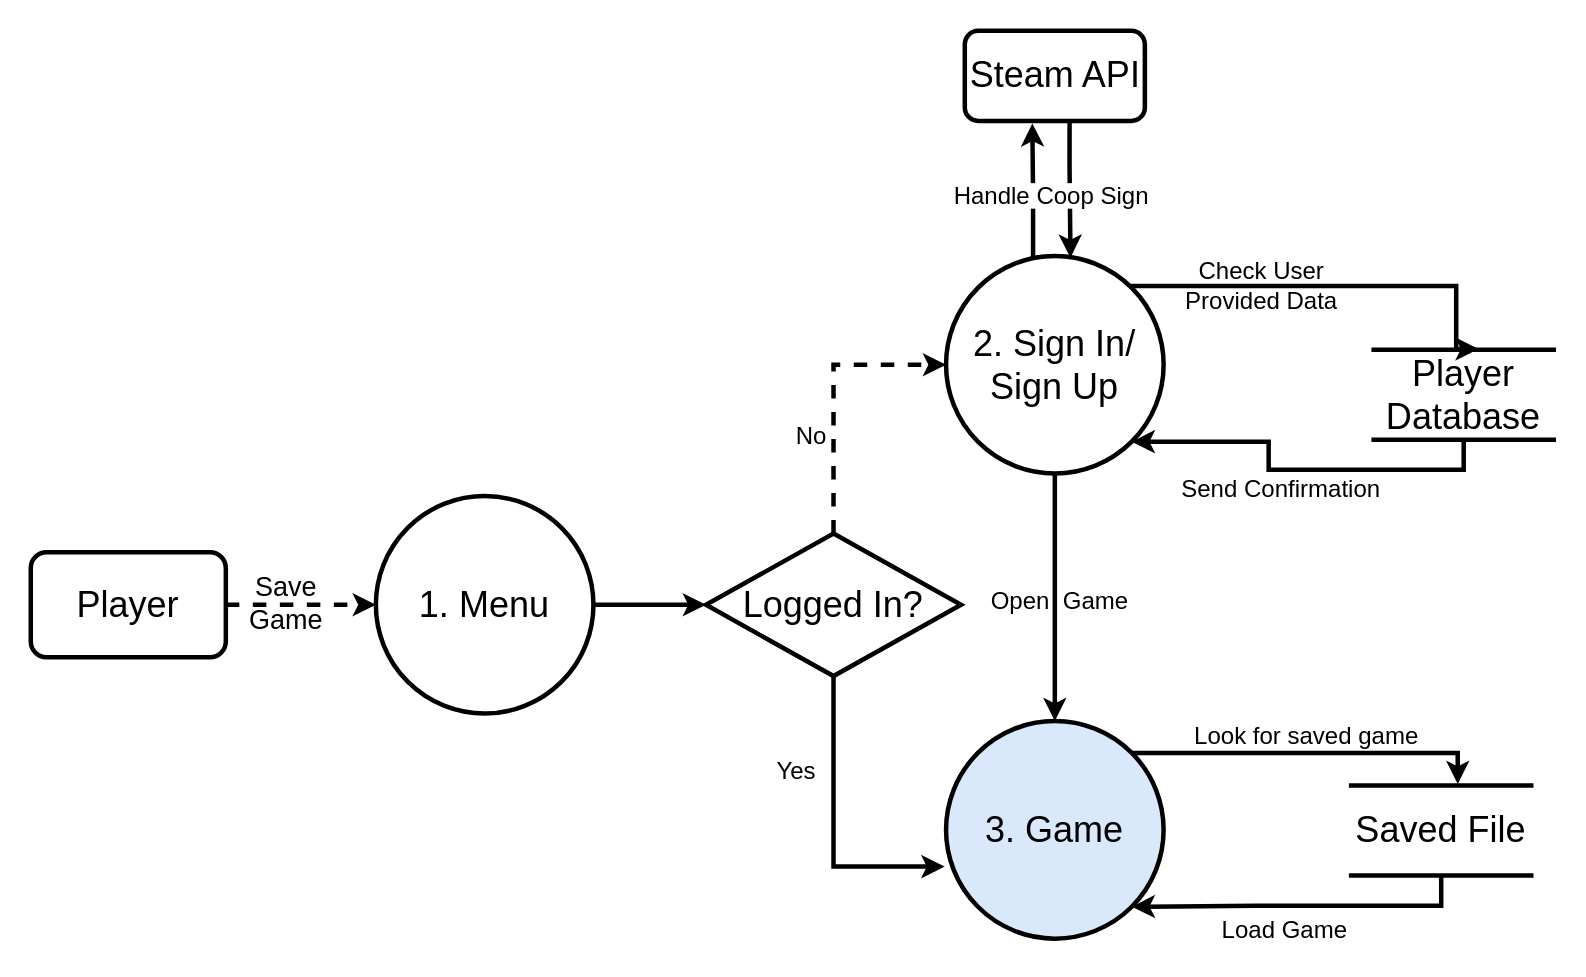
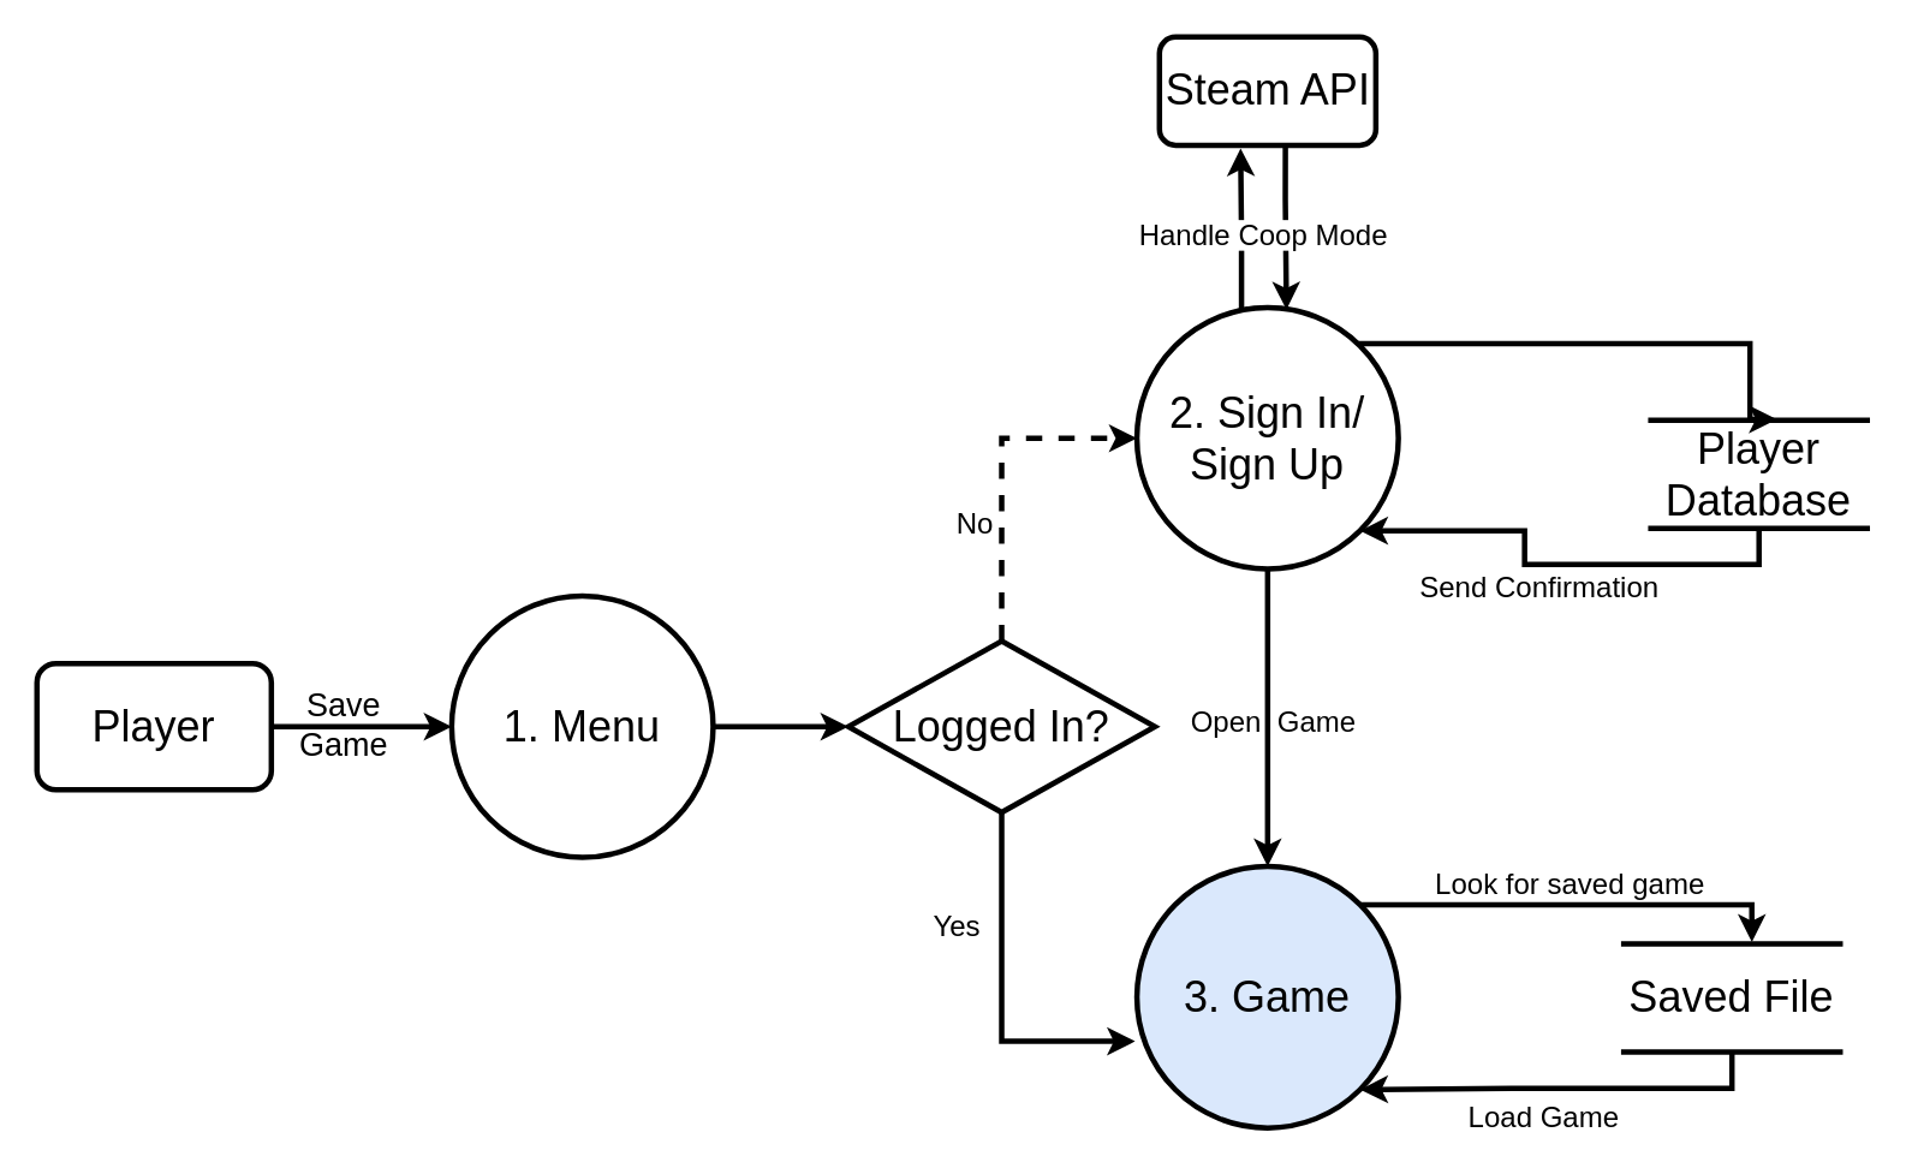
  <mxCell id="0" />
  <mxCell id="1" parent="0" />
- <mxCell id="2" style="edgeStyle=orthogonalEdgeStyle;rounded=0;orthogonalLoop=1;jettySize=auto;html=1;entryX=0;entryY=0.5;entryDx=0;entryDy=0;fontSize=24;strokeWidth=3;dashed=1;" edge="1" parent="1" source="3" target="5"><mxGeometry relative="1" as="geometry" /></mxCell>
+ <mxCell id="2" style="edgeStyle=orthogonalEdgeStyle;rounded=0;orthogonalLoop=1;jettySize=auto;html=1;entryX=0;entryY=0.5;entryDx=0;entryDy=0;fontSize=24;strokeWidth=3;" edge="1" parent="1" source="3" target="5"><mxGeometry relative="1" as="geometry" /></mxCell>
  <mxCell id="3" value="&lt;font style=&quot;font-size: 24px&quot;&gt;Player&lt;/font&gt;" style="rounded=1;whiteSpace=wrap;html=1;strokeWidth=3;" vertex="1" parent="1"><mxGeometry x="20" y="367.5" width="130" height="70" as="geometry" /></mxCell>
  <mxCell id="4" style="edgeStyle=orthogonalEdgeStyle;rounded=0;orthogonalLoop=1;jettySize=auto;html=1;entryX=0;entryY=0.5;entryDx=0;entryDy=0;fontSize=24;strokeWidth=3;" edge="1" parent="1" source="5" target="8"><mxGeometry relative="1" as="geometry" /></mxCell>
  <mxCell id="5" value="1. Menu" style="ellipse;whiteSpace=wrap;html=1;aspect=fixed;fontSize=24;strokeWidth=3;" vertex="1" parent="1"><mxGeometry x="250" y="330" width="145" height="145" as="geometry" /></mxCell>
  <mxCell id="6" style="edgeStyle=orthogonalEdgeStyle;rounded=0;orthogonalLoop=1;jettySize=auto;html=1;fontSize=24;strokeWidth=3;entryX=0;entryY=0.5;entryDx=0;entryDy=0;dashed=1;" edge="1" parent="1" source="8" target="12"><mxGeometry relative="1" as="geometry" /></mxCell>
  <mxCell id="7" style="edgeStyle=orthogonalEdgeStyle;rounded=0;orthogonalLoop=1;jettySize=auto;html=1;entryX=-0.007;entryY=0.669;entryDx=0;entryDy=0;entryPerimeter=0;fontSize=24;strokeWidth=3;" edge="1" parent="1" source="8" target="14"><mxGeometry relative="1" as="geometry" /></mxCell>
  <mxCell id="8" value="Logged In?" style="rhombus;whiteSpace=wrap;html=1;fontSize=24;strokeWidth=3;" vertex="1" parent="1"><mxGeometry x="470" y="355" width="170" height="95" as="geometry" /></mxCell>
  <mxCell id="9" style="edgeStyle=orthogonalEdgeStyle;rounded=0;orthogonalLoop=1;jettySize=auto;html=1;fontSize=24;strokeWidth=3;" edge="1" parent="1" source="12" target="14"><mxGeometry relative="1" as="geometry" /></mxCell>
  <mxCell id="10" style="edgeStyle=orthogonalEdgeStyle;rounded=0;orthogonalLoop=1;jettySize=auto;html=1;entryX=0.583;entryY=-0.008;entryDx=0;entryDy=0;entryPerimeter=0;fontSize=24;strokeWidth=3;exitX=1;exitY=0;exitDx=0;exitDy=0;" edge="1" parent="1" source="12" target="19"><mxGeometry relative="1" as="geometry"><Array as="points"><mxPoint x="750" y="191" /><mxPoint x="750" y="190" /><mxPoint x="970" y="190" /></Array></mxGeometry></mxCell>
  <mxCell id="11" value="" style="edgeStyle=orthogonalEdgeStyle;rounded=0;orthogonalLoop=1;jettySize=auto;html=1;entryX=0.375;entryY=1.028;entryDx=0;entryDy=0;fontSize=16;strokeWidth=3;exitX=0.4;exitY=0.008;exitDx=0;exitDy=0;exitPerimeter=0;entryPerimeter=0;" edge="1" parent="1"><mxGeometry relative="1" as="geometry"><mxPoint x="688" y="171.16" as="sourcePoint" /><mxPoint x="687.5" y="81.68" as="targetPoint" /><Array as="points"><mxPoint x="688" y="130" /></Array></mxGeometry></mxCell>
  <mxCell id="12" value="2. Sign In/ Sign Up" style="ellipse;whiteSpace=wrap;html=1;aspect=fixed;fontSize=24;strokeWidth=3;" vertex="1" parent="1"><mxGeometry x="630" y="170" width="145" height="145" as="geometry" /></mxCell>
  <mxCell id="13" style="edgeStyle=orthogonalEdgeStyle;rounded=0;orthogonalLoop=1;jettySize=auto;html=1;entryX=0.592;entryY=-0.017;entryDx=0;entryDy=0;entryPerimeter=0;fontSize=24;strokeWidth=3;exitX=1;exitY=0;exitDx=0;exitDy=0;" edge="1" parent="1" source="14" target="21"><mxGeometry relative="1" as="geometry" /></mxCell>
  <mxCell id="14" value="3. Game" style="ellipse;whiteSpace=wrap;html=1;aspect=fixed;fontSize=24;strokeWidth=3;fillColor=#dae8fc;" vertex="1" parent="1"><mxGeometry x="630" y="480" width="145" height="145" as="geometry" /></mxCell>
  <mxCell id="15" style="edgeStyle=orthogonalEdgeStyle;rounded=0;orthogonalLoop=1;jettySize=auto;html=1;fontSize=16;strokeWidth=3;exitX=0.582;exitY=0.992;exitDx=0;exitDy=0;entryX=0.572;entryY=0.008;entryDx=0;entryDy=0;entryPerimeter=0;exitPerimeter=0;" edge="1" parent="1" source="16" target="12"><mxGeometry relative="1" as="geometry"><Array as="points"><mxPoint x="712" y="110" /><mxPoint x="713" y="110" /></Array></mxGeometry></mxCell>
  <mxCell id="16" value="Steam API" style="rounded=1;whiteSpace=wrap;html=1;fontSize=24;strokeWidth=3;" vertex="1" parent="1"><mxGeometry x="642.5" y="20" width="120" height="60" as="geometry" /></mxCell>
  <mxCell id="17" style="edgeStyle=orthogonalEdgeStyle;rounded=0;orthogonalLoop=1;jettySize=auto;html=1;entryX=1;entryY=1;entryDx=0;entryDy=0;fontSize=24;strokeWidth=3;exitX=0.5;exitY=1;exitDx=0;exitDy=0;" edge="1" parent="1" source="19" target="12"><mxGeometry relative="1" as="geometry" /></mxCell>
  <mxCell id="18" value="&lt;div&gt;Send Confirmation&lt;br&gt;&lt;/div&gt;" style="edgeLabel;html=1;align=center;verticalAlign=middle;resizable=0;points=[];fontSize=16;" vertex="1" connectable="0" parent="17"><mxGeometry x="0.198" y="-2" relative="1" as="geometry"><mxPoint x="5" y="18" as="offset" /></mxGeometry></mxCell>
  <mxCell id="19" value="&lt;div&gt;Player&lt;/div&gt;&lt;div&gt;Database&lt;br&gt;&lt;/div&gt;" style="shape=partialRectangle;whiteSpace=wrap;html=1;left=0;right=0;fillColor=none;fontSize=24;strokeWidth=3;" vertex="1" parent="1"><mxGeometry x="915" y="232.5" width="120" height="60" as="geometry" /></mxCell>
  <mxCell id="20" style="edgeStyle=orthogonalEdgeStyle;rounded=0;orthogonalLoop=1;jettySize=auto;html=1;entryX=1;entryY=1;entryDx=0;entryDy=0;fontSize=24;strokeWidth=3;exitX=0.5;exitY=1;exitDx=0;exitDy=0;" edge="1" parent="1" source="21" target="14"><mxGeometry relative="1" as="geometry" /></mxCell>
  <mxCell id="21" value="Saved File" style="shape=partialRectangle;whiteSpace=wrap;html=1;left=0;right=0;fillColor=none;fontSize=24;strokeWidth=3;" vertex="1" parent="1"><mxGeometry x="900" y="523" width="120" height="60" as="geometry" /></mxCell>
  <mxCell id="22" value="&lt;div&gt;Save&lt;/div&gt;&lt;div&gt;Game&lt;br&gt;&lt;/div&gt;" style="text;html=1;align=center;verticalAlign=middle;resizable=0;points=[];autosize=1;strokeColor=none;fillColor=none;fontSize=18;" vertex="1" parent="1"><mxGeometry x="160" y="377" width="60" height="50" as="geometry" /></mxCell>
  <mxCell id="23" value="No" style="text;html=1;align=center;verticalAlign=middle;resizable=0;points=[];autosize=1;strokeColor=none;fillColor=none;fontSize=16;" vertex="1" parent="1"><mxGeometry x="520" y="280" width="40" height="20" as="geometry" /></mxCell>
  <mxCell id="24" value="Yes" style="text;html=1;align=center;verticalAlign=middle;resizable=0;points=[];autosize=1;strokeColor=none;fillColor=none;fontSize=16;" vertex="1" parent="1"><mxGeometry x="510" y="503" width="40" height="20" as="geometry" /></mxCell>
  <mxCell id="25" value="Open&amp;nbsp; Game&amp;nbsp;&amp;nbsp; " style="text;html=1;align=center;verticalAlign=middle;resizable=0;points=[];autosize=1;strokeColor=none;fillColor=none;fontSize=16;" vertex="1" parent="1"><mxGeometry x="650" y="390" width="120" height="20" as="geometry" /></mxCell>
- <mxCell id="26" value="&lt;div&gt;Check User &lt;br&gt;&lt;/div&gt;&lt;div&gt;Provided Data&lt;/div&gt;" style="text;html=1;align=center;verticalAlign=middle;resizable=0;points=[];autosize=1;strokeColor=none;fillColor=none;fontSize=16;" vertex="1" parent="1"><mxGeometry x="780" y="170" width="120" height="40" as="geometry" /></mxCell>
  <mxCell id="27" value="Look for saved game" style="text;html=1;align=center;verticalAlign=middle;resizable=0;points=[];autosize=1;strokeColor=none;fillColor=none;fontSize=16;" vertex="1" parent="1"><mxGeometry x="790" y="480" width="160" height="20" as="geometry" /></mxCell>
  <mxCell id="28" value="&amp;nbsp;&amp;nbsp;&amp;nbsp;&amp;nbsp;&amp;nbsp;&amp;nbsp;&amp;nbsp;&amp;nbsp;&amp;nbsp;&amp;nbsp;&amp;nbsp;&amp;nbsp;&amp;nbsp;&amp;nbsp;&amp;nbsp;&amp;nbsp;&amp;nbsp;&amp;nbsp;&amp;nbsp; Load Game" style="text;html=1;align=center;verticalAlign=middle;resizable=0;points=[];autosize=1;strokeColor=none;fillColor=none;fontSize=16;" vertex="1" parent="1"><mxGeometry x="716" y="609" width="190" height="20" as="geometry" /></mxCell>
- <mxCell id="29" value="&lt;span style=&quot;background-color: rgb(255 , 255 , 255)&quot;&gt;Handle Coop Sign&lt;/span&gt;" style="text;html=1;align=center;verticalAlign=middle;resizable=0;points=[];autosize=1;strokeColor=none;fillColor=none;fontSize=16;" vertex="1" parent="1"><mxGeometry x="625" y="120" width="150" height="20" as="geometry" /></mxCell>
+ <mxCell id="29" value="&lt;span style=&quot;background-color: rgb(255 , 255 , 255)&quot;&gt;Handle Coop Mode&lt;/span&gt;" style="text;html=1;align=center;verticalAlign=middle;resizable=0;points=[];autosize=1;strokeColor=none;fillColor=none;fontSize=16;" vertex="1" parent="1"><mxGeometry x="625" y="120" width="150" height="20" as="geometry" /></mxCell>
